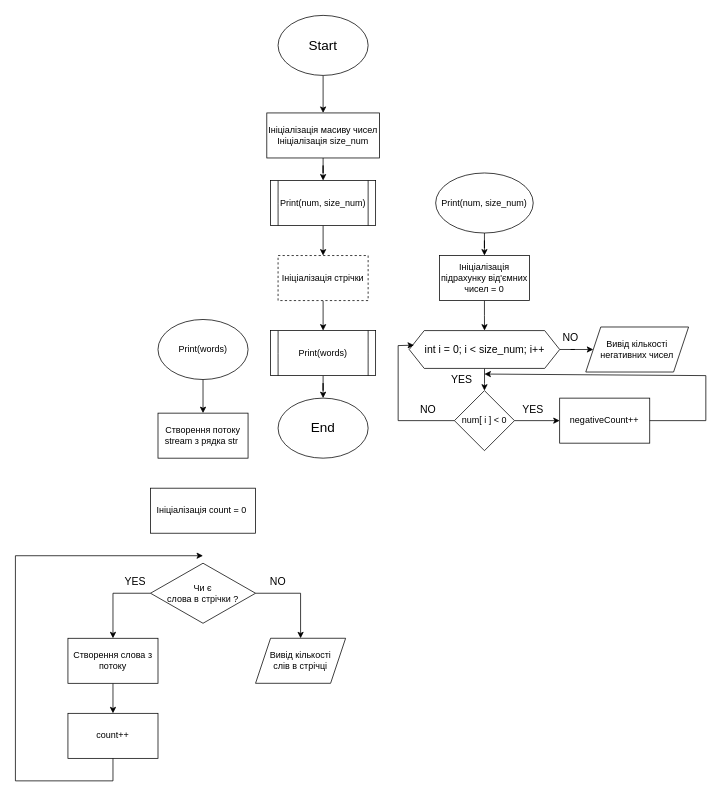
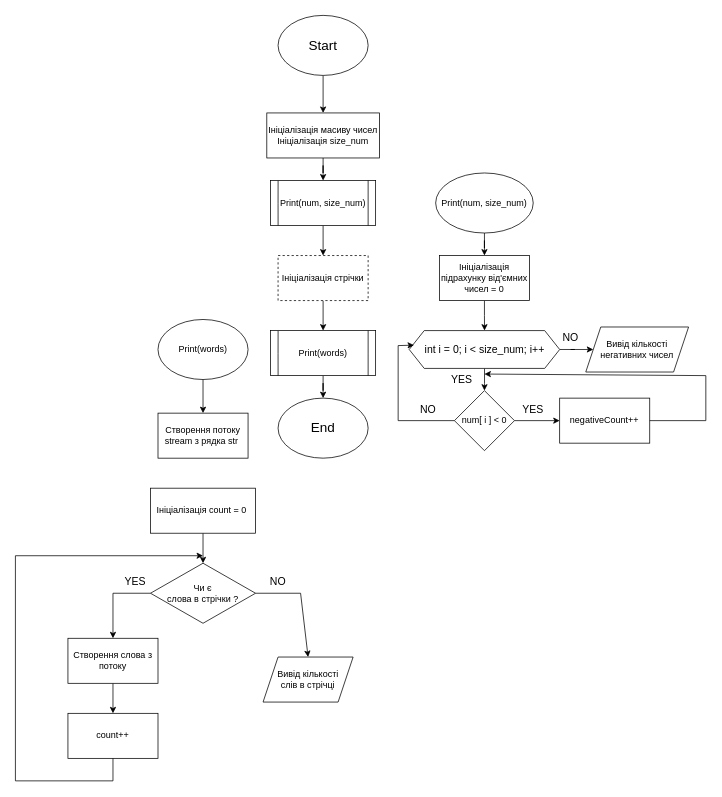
  <mxCell id="0" />
  <mxCell id="1" parent="0" />
  <mxCell id="2" value="" style="edgeStyle=orthogonalEdgeStyle;rounded=0;orthogonalLoop=1;jettySize=auto;html=1;" edge="1" parent="1" source="3" target="5"><mxGeometry relative="1" as="geometry" /></mxCell>
  <mxCell id="3" value="&lt;font style=&quot;font-size: 18px;&quot;&gt;Start&lt;/font&gt;" style="ellipse;whiteSpace=wrap;html=1;" vertex="1" parent="1"><mxGeometry x="370" y="20" width="120" height="80" as="geometry" /></mxCell>
  <mxCell id="4" value="" style="edgeStyle=orthogonalEdgeStyle;rounded=0;orthogonalLoop=1;jettySize=auto;html=1;" edge="1" parent="1" source="5" target="7"><mxGeometry relative="1" as="geometry" /></mxCell>
  <mxCell id="5" value="Ініціалізація масиву чисел&lt;br&gt;Ініціалізація size_num" style="rounded=0;whiteSpace=wrap;html=1;" vertex="1" parent="1"><mxGeometry x="355" y="150" width="150" height="60" as="geometry" /></mxCell>
  <mxCell id="6" value="" style="edgeStyle=orthogonalEdgeStyle;rounded=0;orthogonalLoop=1;jettySize=auto;html=1;" edge="1" parent="1" source="7" target="11"><mxGeometry relative="1" as="geometry" /></mxCell>
  <mxCell id="7" value="Print(num, size_num)" style="rounded=0;whiteSpace=wrap;html=1;" vertex="1" parent="1"><mxGeometry x="360" y="240" width="140" height="60" as="geometry" /></mxCell>
  <mxCell id="8" value="" style="endArrow=none;html=1;rounded=0;entryX=0.167;entryY=0;entryDx=0;entryDy=0;entryPerimeter=0;exitX=0.167;exitY=0.993;exitDx=0;exitDy=0;exitPerimeter=0;" edge="1" parent="1"><mxGeometry width="50" height="50" relative="1" as="geometry"><mxPoint x="370.04" y="300" as="sourcePoint" /><mxPoint x="370.04" y="240.42" as="targetPoint" /><Array as="points"><mxPoint x="370" y="270.42" /></Array></mxGeometry></mxCell>
  <mxCell id="9" value="" style="endArrow=none;html=1;rounded=0;entryX=0.167;entryY=0;entryDx=0;entryDy=0;entryPerimeter=0;exitX=0.167;exitY=0.993;exitDx=0;exitDy=0;exitPerimeter=0;" edge="1" parent="1"><mxGeometry width="50" height="50" relative="1" as="geometry"><mxPoint x="490" y="300" as="sourcePoint" /><mxPoint x="490" y="240" as="targetPoint" /><Array as="points"><mxPoint x="490" y="270" /></Array></mxGeometry></mxCell>
  <mxCell id="10" value="" style="edgeStyle=orthogonalEdgeStyle;rounded=0;orthogonalLoop=1;jettySize=auto;html=1;" edge="1" parent="1" source="11" target="13"><mxGeometry relative="1" as="geometry" /></mxCell>
  <mxCell id="11" value="Ініціалізація стрічки" style="rounded=0;whiteSpace=wrap;html=1;dashed=1;" vertex="1" parent="1"><mxGeometry x="370" y="340" width="120" height="60" as="geometry" /></mxCell>
  <mxCell id="12" value="" style="edgeStyle=orthogonalEdgeStyle;rounded=0;orthogonalLoop=1;jettySize=auto;html=1;" edge="1" parent="1" source="13" target="16"><mxGeometry relative="1" as="geometry" /></mxCell>
  <mxCell id="13" value="Print(words)" style="rounded=0;whiteSpace=wrap;html=1;" vertex="1" parent="1"><mxGeometry x="360" y="440" width="140" height="60" as="geometry" /></mxCell>
  <mxCell id="14" value="" style="endArrow=none;html=1;rounded=0;entryX=0.167;entryY=0;entryDx=0;entryDy=0;entryPerimeter=0;exitX=0.167;exitY=0.993;exitDx=0;exitDy=0;exitPerimeter=0;" edge="1" parent="1"><mxGeometry width="50" height="50" relative="1" as="geometry"><mxPoint x="370.04" y="500" as="sourcePoint" /><mxPoint x="370.04" y="440.42" as="targetPoint" /><Array as="points"><mxPoint x="370" y="470.42" /></Array></mxGeometry></mxCell>
  <mxCell id="15" value="" style="endArrow=none;html=1;rounded=0;entryX=0.167;entryY=0;entryDx=0;entryDy=0;entryPerimeter=0;exitX=0.167;exitY=0.993;exitDx=0;exitDy=0;exitPerimeter=0;" edge="1" parent="1"><mxGeometry width="50" height="50" relative="1" as="geometry"><mxPoint x="490" y="500" as="sourcePoint" /><mxPoint x="490" y="440" as="targetPoint" /><Array as="points"><mxPoint x="490" y="470" /></Array></mxGeometry></mxCell>
  <mxCell id="16" value="&lt;font style=&quot;font-size: 18px;&quot;&gt;End&lt;/font&gt;" style="ellipse;whiteSpace=wrap;html=1;" vertex="1" parent="1"><mxGeometry x="370" y="530" width="120" height="80" as="geometry" /></mxCell>
  <mxCell id="17" value="" style="edgeStyle=orthogonalEdgeStyle;rounded=0;orthogonalLoop=1;jettySize=auto;html=1;" edge="1" parent="1" source="18" target="20"><mxGeometry relative="1" as="geometry" /></mxCell>
  <mxCell id="18" value="Print(num, size_num)" style="ellipse;whiteSpace=wrap;html=1;" vertex="1" parent="1"><mxGeometry x="580" y="230" width="130" height="80" as="geometry" /></mxCell>
  <mxCell id="19" value="" style="edgeStyle=orthogonalEdgeStyle;rounded=0;orthogonalLoop=1;jettySize=auto;html=1;" edge="1" parent="1" source="20" target="23"><mxGeometry relative="1" as="geometry" /></mxCell>
  <mxCell id="20" value="Ініціалізація підрахунку від'ємних чисел = 0" style="rounded=0;whiteSpace=wrap;html=1;" vertex="1" parent="1"><mxGeometry x="585" y="340" width="120" height="60" as="geometry" /></mxCell>
  <mxCell id="21" value="" style="edgeStyle=orthogonalEdgeStyle;rounded=0;orthogonalLoop=1;jettySize=auto;html=1;" edge="1" parent="1" source="23" target="25"><mxGeometry relative="1" as="geometry" /></mxCell>
  <mxCell id="22" value="" style="edgeStyle=orthogonalEdgeStyle;rounded=0;orthogonalLoop=1;jettySize=auto;html=1;" edge="1" parent="1" source="23" target="33"><mxGeometry relative="1" as="geometry" /></mxCell>
  <mxCell id="23" value="&lt;span style=&quot;font-size: 14px;&quot;&gt;int i = 0; i &amp;lt; size_num; i++&lt;/span&gt;" style="shape=hexagon;perimeter=hexagonPerimeter2;whiteSpace=wrap;html=1;fixedSize=1;" vertex="1" parent="1"><mxGeometry x="544.75" y="440" width="200.5" height="50.41" as="geometry" /></mxCell>
  <mxCell id="24" value="" style="edgeStyle=orthogonalEdgeStyle;rounded=0;orthogonalLoop=1;jettySize=auto;html=1;" edge="1" parent="1" source="25" target="26"><mxGeometry relative="1" as="geometry" /></mxCell>
  <mxCell id="25" value="num[ i ] &amp;lt; 0" style="rhombus;whiteSpace=wrap;html=1;" vertex="1" parent="1"><mxGeometry x="605" y="520" width="80" height="80" as="geometry" /></mxCell>
  <mxCell id="26" value="negativeCount++" style="rounded=0;whiteSpace=wrap;html=1;" vertex="1" parent="1"><mxGeometry x="745.25" y="530" width="120" height="60" as="geometry" /></mxCell>
  <mxCell id="27" value="&lt;font style=&quot;font-size: 14px;&quot;&gt;YES&lt;/font&gt;" style="text;strokeColor=none;align=center;fillColor=none;html=1;verticalAlign=middle;whiteSpace=wrap;rounded=0;" vertex="1" parent="1"><mxGeometry x="680" y="530" width="60" height="30" as="geometry" /></mxCell>
  <mxCell id="28" value="&lt;font style=&quot;font-size: 14px;&quot;&gt;YES&lt;/font&gt;" style="text;strokeColor=none;align=center;fillColor=none;html=1;verticalAlign=middle;whiteSpace=wrap;rounded=0;" vertex="1" parent="1"><mxGeometry x="585" y="490.41" width="60" height="30" as="geometry" /></mxCell>
  <mxCell id="29" value="" style="endArrow=none;html=1;rounded=0;" edge="1" parent="1" target="25"><mxGeometry width="50" height="50" relative="1" as="geometry"><mxPoint x="530" y="560" as="sourcePoint" /><mxPoint x="620" y="510" as="targetPoint" /></mxGeometry></mxCell>
  <mxCell id="30" value="" style="endArrow=none;html=1;rounded=0;" edge="1" parent="1"><mxGeometry width="50" height="50" relative="1" as="geometry"><mxPoint x="530" y="560" as="sourcePoint" /><mxPoint x="530" y="460" as="targetPoint" /></mxGeometry></mxCell>
  <mxCell id="31" value="" style="endArrow=classic;html=1;rounded=0;entryX=0.032;entryY=0.385;entryDx=0;entryDy=0;entryPerimeter=0;" edge="1" parent="1" target="23"><mxGeometry width="50" height="50" relative="1" as="geometry"><mxPoint x="530" y="460" as="sourcePoint" /><mxPoint x="620" y="510" as="targetPoint" /></mxGeometry></mxCell>
  <mxCell id="32" value="&lt;font style=&quot;font-size: 14px;&quot;&gt;NO&lt;/font&gt;" style="text;strokeColor=none;align=center;fillColor=none;html=1;verticalAlign=middle;whiteSpace=wrap;rounded=0;" vertex="1" parent="1"><mxGeometry x="540" y="530" width="60" height="30" as="geometry" /></mxCell>
  <mxCell id="33" value="Вивід кількості негативних чисел" style="shape=parallelogram;perimeter=parallelogramPerimeter;whiteSpace=wrap;html=1;fixedSize=1;" vertex="1" parent="1"><mxGeometry x="780" y="435.21" width="137" height="60" as="geometry" /></mxCell>
  <mxCell id="34" value="" style="edgeStyle=orthogonalEdgeStyle;rounded=0;orthogonalLoop=1;jettySize=auto;html=1;" edge="1" parent="1" source="35" target="40"><mxGeometry relative="1" as="geometry" /></mxCell>
  <mxCell id="35" value="Print(words)" style="ellipse;whiteSpace=wrap;html=1;" vertex="1" parent="1"><mxGeometry x="210" y="425.21" width="120" height="80" as="geometry" /></mxCell>
  <mxCell id="36" value="&lt;font style=&quot;font-size: 14px;&quot;&gt;NO&lt;/font&gt;" style="text;strokeColor=none;align=center;fillColor=none;html=1;verticalAlign=middle;whiteSpace=wrap;rounded=0;" vertex="1" parent="1"><mxGeometry x="730" y="435.21" width="60" height="30" as="geometry" /></mxCell>
  <mxCell id="37" value="" style="endArrow=none;html=1;rounded=0;exitX=1;exitY=0.5;exitDx=0;exitDy=0;" edge="1" parent="1" source="26"><mxGeometry width="50" height="50" relative="1" as="geometry"><mxPoint x="865.25" y="555.21" as="sourcePoint" /><mxPoint x="940" y="560" as="targetPoint" /></mxGeometry></mxCell>
  <mxCell id="38" value="" style="endArrow=classic;html=1;rounded=0;entryX=1;entryY=0.25;entryDx=0;entryDy=0;" edge="1" parent="1" target="28"><mxGeometry width="50" height="50" relative="1" as="geometry"><mxPoint x="940" y="500" as="sourcePoint" /><mxPoint x="820" y="520" as="targetPoint" /></mxGeometry></mxCell>
  <mxCell id="39" value="" style="endArrow=none;html=1;rounded=0;" edge="1" parent="1"><mxGeometry width="50" height="50" relative="1" as="geometry"><mxPoint x="940" y="560" as="sourcePoint" /><mxPoint x="940" y="500" as="targetPoint" /></mxGeometry></mxCell>
  <mxCell id="40" value="Створення потоку stream з рядка str&amp;nbsp;" style="rounded=0;whiteSpace=wrap;html=1;" vertex="1" parent="1"><mxGeometry x="210" y="550" width="120" height="60" as="geometry" /></mxCell>
+ <mxCell id="41" value="" style="edgeStyle=orthogonalEdgeStyle;rounded=0;orthogonalLoop=1;jettySize=auto;html=1;" edge="1" parent="1" source="42" target="43"><mxGeometry relative="1" as="geometry" /></mxCell>
  <mxCell id="42" value="Ініціалізація count = 0&amp;nbsp;" style="rounded=0;whiteSpace=wrap;html=1;" vertex="1" parent="1"><mxGeometry x="200" y="650" width="140" height="60" as="geometry" /></mxCell>
  <mxCell id="43" value="Чи є &lt;br&gt;слова в стрічки ?" style="rhombus;whiteSpace=wrap;html=1;" vertex="1" parent="1"><mxGeometry x="200" y="750" width="140" height="80" as="geometry" /></mxCell>
  <mxCell id="44" value="" style="edgeStyle=orthogonalEdgeStyle;rounded=0;orthogonalLoop=1;jettySize=auto;html=1;" edge="1" parent="1" source="45" target="49"><mxGeometry relative="1" as="geometry" /></mxCell>
  <mxCell id="45" value="Створення слова з потоку" style="rounded=0;whiteSpace=wrap;html=1;" vertex="1" parent="1"><mxGeometry y="850" width="120" height="60" as="geometry" x="90" /></mxCell>
  <mxCell id="46" value="" style="endArrow=none;html=1;rounded=0;entryX=0;entryY=0.5;entryDx=0;entryDy=0;" edge="1" parent="1" target="43"><mxGeometry width="50" height="50" relative="1" as="geometry"><mxPoint x="150" y="790" as="sourcePoint" /><mxPoint x="740" y="690" as="targetPoint" /></mxGeometry></mxCell>
  <mxCell id="47" value="" style="endArrow=classic;html=1;rounded=0;entryX=0.5;entryY=0;entryDx=0;entryDy=0;" edge="1" parent="1" target="45"><mxGeometry width="50" height="50" relative="1" as="geometry"><mxPoint x="150" y="790" as="sourcePoint" /><mxPoint x="440" y="740" as="targetPoint" /></mxGeometry></mxCell>
  <mxCell id="48" value="&lt;font style=&quot;font-size: 14px;&quot;&gt;YES&lt;/font&gt;" style="text;strokeColor=none;align=center;fillColor=none;html=1;verticalAlign=middle;whiteSpace=wrap;rounded=0;" vertex="1" parent="1"><mxGeometry x="150" y="760" width="60" height="30" as="geometry" /></mxCell>
  <mxCell id="49" value="count++" style="rounded=0;whiteSpace=wrap;html=1;" vertex="1" parent="1"><mxGeometry y="950" width="120" height="60" as="geometry" x="90" /></mxCell>
  <mxCell id="50" value="" style="endArrow=none;html=1;rounded=0;exitX=0.5;exitY=1;exitDx=0;exitDy=0;" edge="1" parent="1" source="49"><mxGeometry width="50" height="50" relative="1" as="geometry"><mxPoint x="280" y="980" as="sourcePoint" /><mxPoint x="150" y="1040" as="targetPoint" /></mxGeometry></mxCell>
  <mxCell id="51" value="" style="endArrow=none;html=1;rounded=0;" edge="1" parent="1"><mxGeometry width="50" height="50" relative="1" as="geometry"><mxPoint x="150" y="1040" as="sourcePoint" /><mxPoint x="20" y="1040" as="targetPoint" /></mxGeometry></mxCell>
  <mxCell id="52" value="" style="endArrow=none;html=1;rounded=0;" edge="1" parent="1"><mxGeometry width="50" height="50" relative="1" as="geometry"><mxPoint x="20" y="1040" as="sourcePoint" /><mxPoint x="20" y="740" as="targetPoint" /></mxGeometry></mxCell>
  <mxCell id="53" value="" style="endArrow=classic;html=1;rounded=0;" edge="1" parent="1"><mxGeometry width="50" height="50" relative="1" as="geometry"><mxPoint x="20" y="740" as="sourcePoint" /><mxPoint x="270" y="740" as="targetPoint" /></mxGeometry></mxCell>
  <mxCell id="54" value="" style="endArrow=none;html=1;rounded=0;" edge="1" parent="1"><mxGeometry width="50" height="50" relative="1" as="geometry"><mxPoint x="340" y="790" as="sourcePoint" /><mxPoint x="400" y="790" as="targetPoint" /></mxGeometry></mxCell>
- <mxCell id="55" value="Вивід кількості&lt;br&gt;слів в стрічці" style="shape=parallelogram;perimeter=parallelogramPerimeter;whiteSpace=wrap;html=1;fixedSize=1;" vertex="1" parent="1"><mxGeometry x="340" y="850" width="120" height="60" as="geometry" /></mxCell>
+ <mxCell id="55" value="Вивід кількості&lt;br&gt;слів в стрічці" style="shape=parallelogram;perimeter=parallelogramPerimeter;whiteSpace=wrap;html=1;fixedSize=1;" vertex="1" parent="1"><mxGeometry x="350" y="875" width="120" height="60" as="geometry" /></mxCell>
  <mxCell id="56" value="" style="endArrow=classic;html=1;rounded=0;entryX=0.5;entryY=0;entryDx=0;entryDy=0;" edge="1" parent="1" target="55"><mxGeometry width="50" height="50" relative="1" as="geometry"><mxPoint x="400" y="790" as="sourcePoint" /><mxPoint x="300" y="970" as="targetPoint" /></mxGeometry></mxCell>
  <mxCell id="57" value="&lt;font style=&quot;font-size: 14px;&quot;&gt;NO&lt;/font&gt;" style="text;strokeColor=none;align=center;fillColor=none;html=1;verticalAlign=middle;whiteSpace=wrap;rounded=0;" vertex="1" parent="1"><mxGeometry x="340" y="760" width="60" height="30" as="geometry" /></mxCell>
